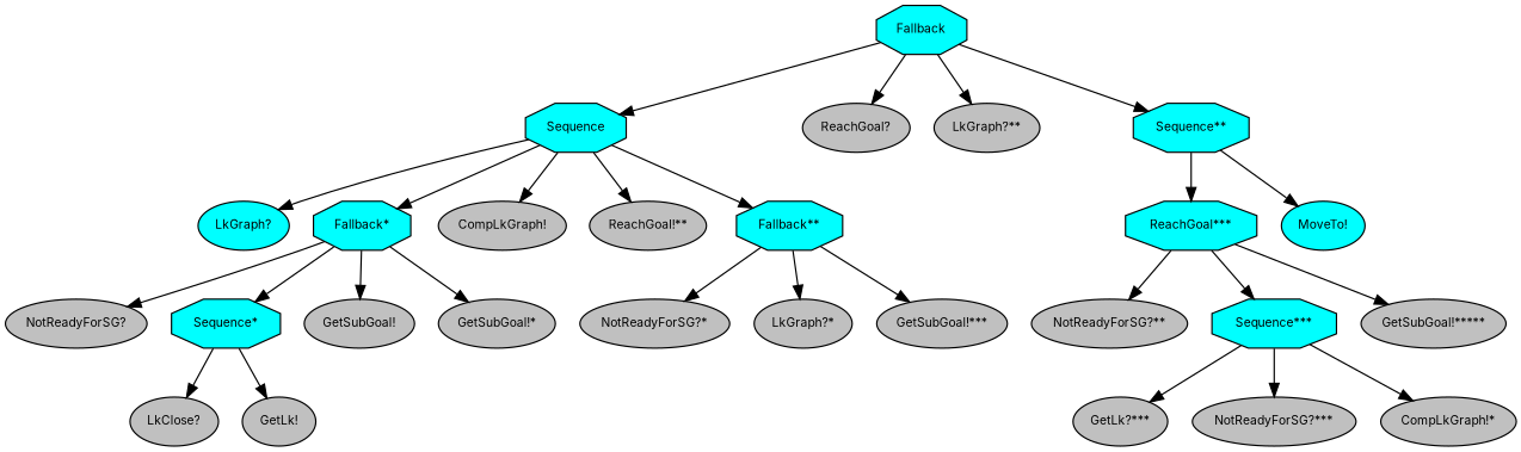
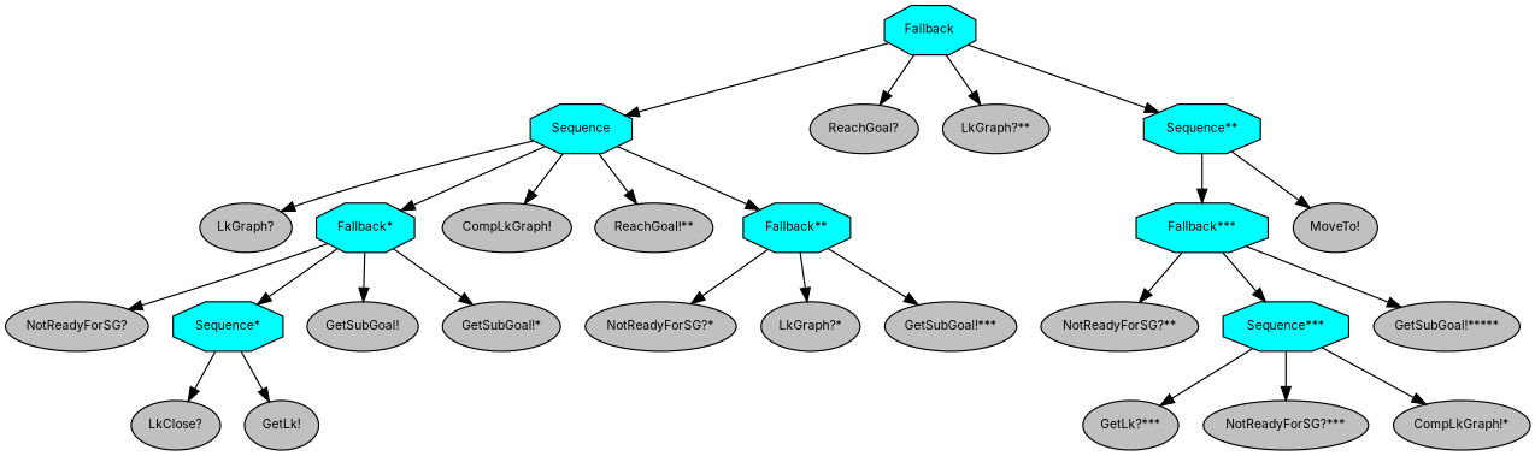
  digraph {
    fontname=Inter
    ordering=out
    node [fillcolor=gray fontcolor=black fontname=Inter fontsize=9 shape=ellipse style=filled]
    edge [fontname=Inter]
    n1 [fillcolor=cyan label=Fallback shape=octagon]
    n2 [fillcolor=cyan label=Sequence shape=octagon]
    n3 [label="ReachGoal?"]
    n4 [label="LkGraph?**"]
    n5 [fillcolor=cyan label="Sequence**" shape=octagon]
-   n6 [fillcolor=cyan label="LkGraph?"]
+   n6 [label="LkGraph?"]
    n7 [fillcolor=cyan label="Fallback*" shape=octagon]
    n8 [label="CompLkGraph!"]
    n9 [label="ReachGoal!**"]
    n10 [fillcolor=cyan label="Fallback**" shape=octagon]
-   n11 [fillcolor=cyan label="ReachGoal***" shape=octagon]
-   n12 [fillcolor=cyan label="MoveTo!"]
+   n11 [fillcolor=cyan label="Fallback***" shape=octagon]
+   n12 [label="MoveTo!"]
    n13 [label="NotReadyForSG?"]
    n14 [fillcolor=cyan label="Sequence*" shape=octagon]
    n15 [label="GetSubGoal!"]
    n16 [label="GetSubGoal!*"]
    n17 [label="NotReadyForSG?*"]
    n18 [label="LkGraph?*"]
    n19 [label="GetSubGoal!***"]
    n20 [label="LkClose?"]
    n21 [label="GetLk!"]
    n22 [label="NotReadyForSG?**"]
    n23 [fillcolor=cyan label="Sequence***" shape=octagon]
    n24 [label="GetSubGoal!*****"]
    n25 [label="GetLk?***"]
    n26 [label="NotReadyForSG?***"]
    n27 [label="CompLkGraph!*"]
    n1 -> n2
    n1 -> n3
    n1 -> n4
    n1 -> n5
    n2 -> n6
    n2 -> n7
    n2 -> n8
    n2 -> n9
    n2 -> n10
    n5 -> n11
    n5 -> n12
    n7 -> n13
    n7 -> n14
    n7 -> n15
    n7 -> n16
    n10 -> n17
    n10 -> n18
    n10 -> n19
    n11 -> n22
    n11 -> n23
    n11 -> n24
    n14 -> n20
    n14 -> n21
    n23 -> n25
    n23 -> n26
    n23 -> n27
  }
